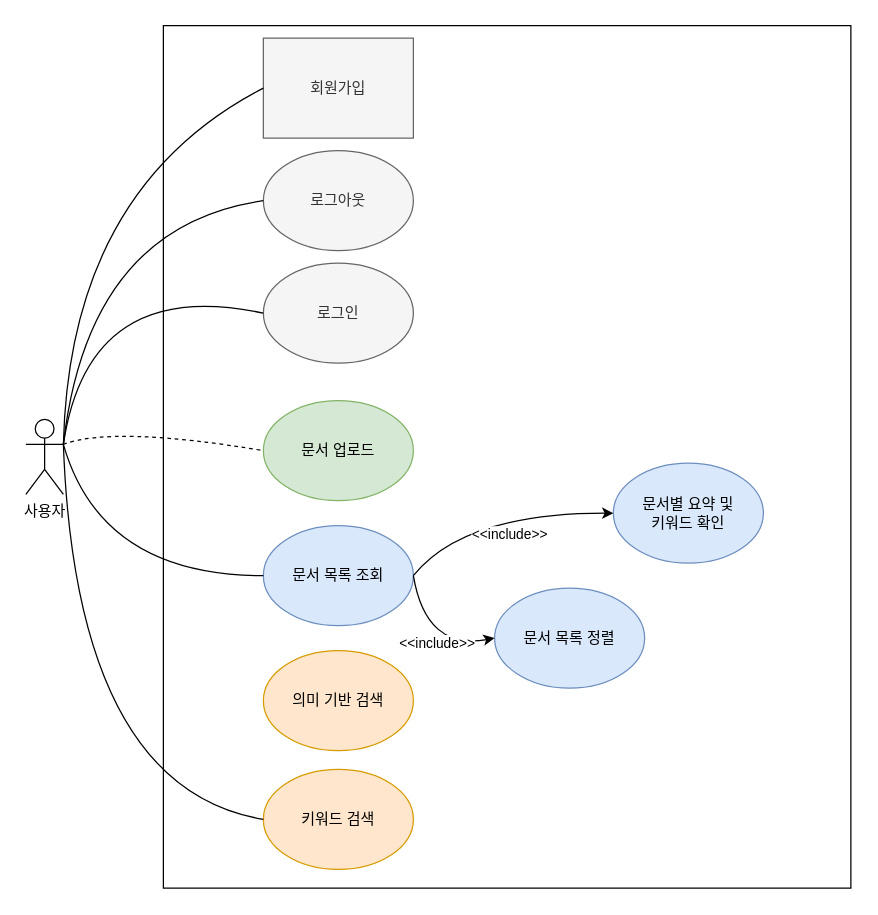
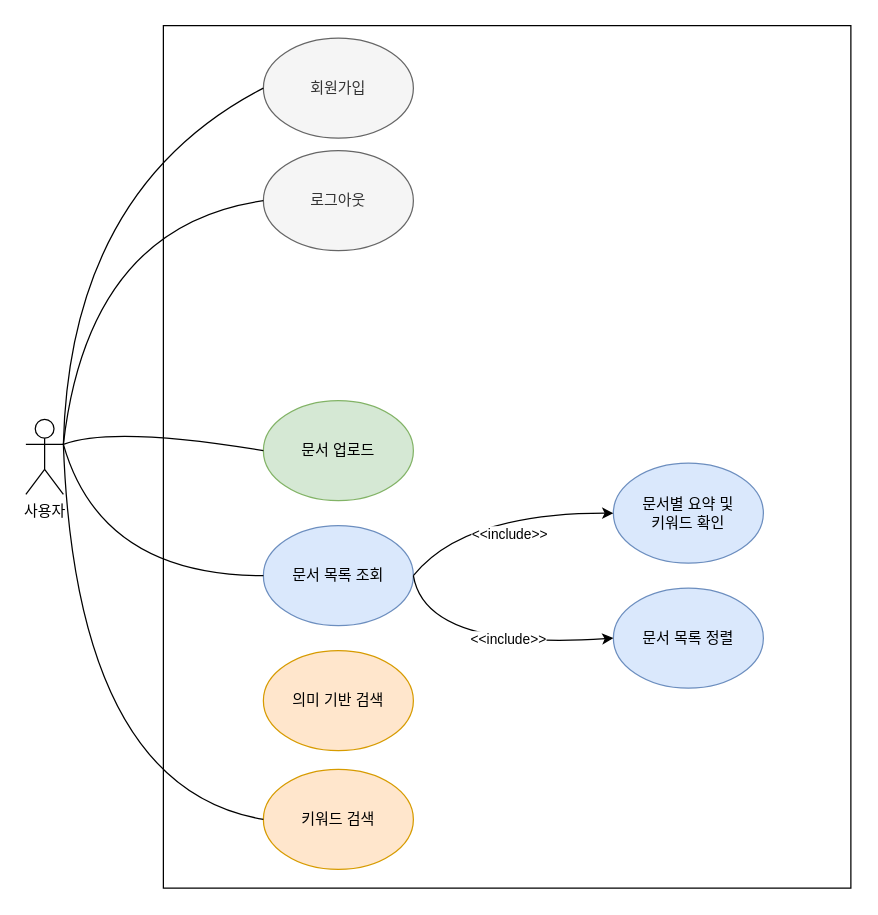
  <mxCell id="0" />
  <mxCell id="1" parent="0" />
  <mxCell id="2" value="" style="rounded=0;whiteSpace=wrap;html=1;" vertex="1" parent="1"><mxGeometry x="130" y="20" width="550" height="690" as="geometry" /></mxCell>
  <mxCell id="3" value="사용자" style="shape=umlActor;verticalLabelPosition=bottom;verticalAlign=top;html=1;outlineConnect=0;" vertex="1" parent="1"><mxGeometry x="20" y="335" width="30" height="60" as="geometry" /></mxCell>
- <mxCell id="4" value="로그인" style="ellipse;whiteSpace=wrap;html=1;fillColor=#f5f5f5;fontColor=#333333;strokeColor=#666666;" vertex="1" parent="1"><mxGeometry x="210" y="210" width="120" height="80" as="geometry" /></mxCell>
  <mxCell id="5" value="문서 업로드" style="ellipse;whiteSpace=wrap;html=1;fillColor=#d5e8d4;strokeColor=#82b366;" vertex="1" parent="1"><mxGeometry x="210" y="320" width="120" height="80" as="geometry" /></mxCell>
  <mxCell id="6" value="키워드 검색" style="ellipse;whiteSpace=wrap;html=1;fillColor=#ffe6cc;strokeColor=#d79b00;" vertex="1" parent="1"><mxGeometry x="210" y="615" width="120" height="80" as="geometry" /></mxCell>
  <mxCell id="7" value="의미 기반 검색" style="ellipse;whiteSpace=wrap;html=1;fillColor=#ffe6cc;strokeColor=#d79b00;" vertex="1" parent="1"><mxGeometry x="210" y="520" width="120" height="80" as="geometry" /></mxCell>
- <mxCell id="8" value="회원가입" style="whiteSpace=wrap;html=1;fillColor=#f5f5f5;fontColor=#333333;strokeColor=#666666;rounded=0;" vertex="1" parent="1"><mxGeometry x="210" y="30" width="120" height="80" as="geometry" /></mxCell>
+ <mxCell id="8" value="회원가입" style="ellipse;whiteSpace=wrap;html=1;fillColor=#f5f5f5;fontColor=#333333;strokeColor=#666666;" vertex="1" parent="1"><mxGeometry x="210" y="30" width="120" height="80" as="geometry" /></mxCell>
  <mxCell id="9" value="문서 목록 조회" style="ellipse;whiteSpace=wrap;html=1;fillColor=#dae8fc;strokeColor=#6c8ebf;" vertex="1" parent="1"><mxGeometry x="210" y="420" width="120" height="80" as="geometry" /></mxCell>
  <mxCell id="10" value="" style="curved=1;endArrow=none;html=1;rounded=0;exitX=1;exitY=0.333;exitDx=0;exitDy=0;exitPerimeter=0;entryX=0;entryY=0.5;entryDx=0;entryDy=0;endFill=0;" edge="1" parent="1" source="3" target="8"><mxGeometry width="50" height="50" relative="1" as="geometry"><mxPoint x="380" y="380" as="sourcePoint" /><mxPoint x="430" y="330" as="targetPoint" /><Array as="points"><mxPoint x="55" y="150" /></Array></mxGeometry></mxCell>
- <mxCell id="11" value="" style="curved=1;endArrow=none;html=1;rounded=0;exitX=1;exitY=0.333;exitDx=0;exitDy=0;exitPerimeter=0;entryX=0;entryY=0.5;entryDx=0;entryDy=0;endFill=0;" edge="1" parent="1" source="3" target="4"><mxGeometry width="50" height="50" relative="1" as="geometry"><mxPoint x="95" y="400" as="sourcePoint" /><mxPoint x="235" y="165" as="targetPoint" /><Array as="points"><mxPoint x="70" y="220" /></Array></mxGeometry></mxCell>
- <mxCell id="12" value="" style="curved=1;endArrow=none;html=1;rounded=0;exitX=1;exitY=0.333;exitDx=0;exitDy=0;exitPerimeter=0;entryX=0;entryY=0.5;entryDx=0;entryDy=0;endFill=0;dashed=1;" edge="1" parent="1" source="3" target="5"><mxGeometry width="50" height="50" relative="1" as="geometry"><mxPoint x="80" y="400" as="sourcePoint" /><mxPoint x="220" y="265" as="targetPoint" /><Array as="points"><mxPoint x="90" y="340" /></Array></mxGeometry></mxCell>
+ <mxCell id="12" value="" style="curved=1;endArrow=none;html=1;rounded=0;exitX=1;exitY=0.333;exitDx=0;exitDy=0;exitPerimeter=0;entryX=0;entryY=0.5;entryDx=0;entryDy=0;endFill=0;" edge="1" parent="1" source="3" target="5"><mxGeometry width="50" height="50" relative="1" as="geometry"><mxPoint x="80" y="400" as="sourcePoint" /><mxPoint x="220" y="265" as="targetPoint" /><Array as="points"><mxPoint x="90" y="340" /></Array></mxGeometry></mxCell>
  <mxCell id="13" value="" style="curved=1;endArrow=none;html=1;rounded=0;exitX=1;exitY=0.333;exitDx=0;exitDy=0;exitPerimeter=0;entryX=0;entryY=0.5;entryDx=0;entryDy=0;endFill=0;" edge="1" parent="1" source="3" target="9"><mxGeometry width="50" height="50" relative="1" as="geometry"><mxPoint x="160" y="625" as="sourcePoint" /><mxPoint x="300" y="490" as="targetPoint" /><Array as="points"><mxPoint x="80" y="460" /></Array></mxGeometry></mxCell>
  <mxCell id="14" value="" style="curved=1;endArrow=none;html=1;rounded=0;exitX=1;exitY=0.333;exitDx=0;exitDy=0;exitPerimeter=0;entryX=0;entryY=0.5;entryDx=0;entryDy=0;endFill=0;" edge="1" parent="1" source="3" target="6"><mxGeometry width="50" height="50" relative="1" as="geometry"><mxPoint x="170" y="675" as="sourcePoint" /><mxPoint x="310" y="540" as="targetPoint" /><Array as="points"><mxPoint x="60" y="630" /></Array></mxGeometry></mxCell>
  <mxCell id="15" value="문서별 요약 및 &lt;br&gt;키워드 확인" style="ellipse;whiteSpace=wrap;html=1;fillColor=#dae8fc;strokeColor=#6c8ebf;" vertex="1" parent="1"><mxGeometry x="490" y="370" width="120" height="80" as="geometry" /></mxCell>
- <mxCell id="16" value="문서 목록 정렬" style="ellipse;whiteSpace=wrap;html=1;fillColor=#dae8fc;strokeColor=#6c8ebf;" vertex="1" parent="1"><mxGeometry x="395" y="470" width="120" height="80" as="geometry" /></mxCell>
+ <mxCell id="16" value="문서 목록 정렬" style="ellipse;whiteSpace=wrap;html=1;fillColor=#dae8fc;strokeColor=#6c8ebf;" vertex="1" parent="1"><mxGeometry x="490" y="470" width="120" height="80" as="geometry" /></mxCell>
  <mxCell id="17" value="" style="curved=1;endArrow=classic;html=1;rounded=0;exitX=1;exitY=0.5;exitDx=0;exitDy=0;entryX=0;entryY=0.5;entryDx=0;entryDy=0;" edge="1" parent="1" source="9" target="15"><mxGeometry width="50" height="50" relative="1" as="geometry"><mxPoint x="450" y="420" as="sourcePoint" /><mxPoint x="600" y="410" as="targetPoint" /><Array as="points"><mxPoint x="370" y="410" /></Array></mxGeometry></mxCell>
  <mxCell id="18" value="&amp;lt;&amp;lt;include&amp;gt;&amp;gt;" style="edgeLabel;html=1;align=center;verticalAlign=middle;resizable=0;points=[];" vertex="1" connectable="0" parent="17"><mxGeometry x="-0.083" y="-16" relative="1" as="geometry"><mxPoint x="17" as="offset" /></mxGeometry></mxCell>
  <mxCell id="19" value="" style="curved=1;endArrow=classic;html=1;rounded=0;exitX=1;exitY=0.5;exitDx=0;exitDy=0;entryX=0;entryY=0.5;entryDx=0;entryDy=0;" edge="1" parent="1" source="9" target="16"><mxGeometry width="50" height="50" relative="1" as="geometry"><mxPoint x="540" y="420" as="sourcePoint" /><mxPoint x="690" y="410" as="targetPoint" /><Array as="points"><mxPoint x="340" y="520" /></Array></mxGeometry></mxCell>
  <mxCell id="20" value="&amp;lt;&amp;lt;include&amp;gt;&amp;gt;" style="edgeLabel;html=1;align=center;verticalAlign=middle;resizable=0;points=[];" vertex="1" connectable="0" parent="19"><mxGeometry x="0.202" y="5" relative="1" as="geometry"><mxPoint as="offset" /></mxGeometry></mxCell>
  <mxCell id="21" value="로그아웃" style="ellipse;whiteSpace=wrap;html=1;fillColor=#f5f5f5;fontColor=#333333;strokeColor=#666666;" vertex="1" parent="1"><mxGeometry x="210" y="120" width="120" height="80" as="geometry" /></mxCell>
  <mxCell id="22" value="" style="curved=1;endArrow=none;html=1;rounded=0;exitX=1;exitY=0.333;exitDx=0;exitDy=0;exitPerimeter=0;entryX=0;entryY=0.5;entryDx=0;entryDy=0;endFill=0;" edge="1" parent="1" source="3" target="21"><mxGeometry width="50" height="50" relative="1" as="geometry"><mxPoint x="130" y="425" as="sourcePoint" /><mxPoint x="280" y="280" as="targetPoint" /><Array as="points"><mxPoint x="70" y="180" /></Array></mxGeometry></mxCell>
